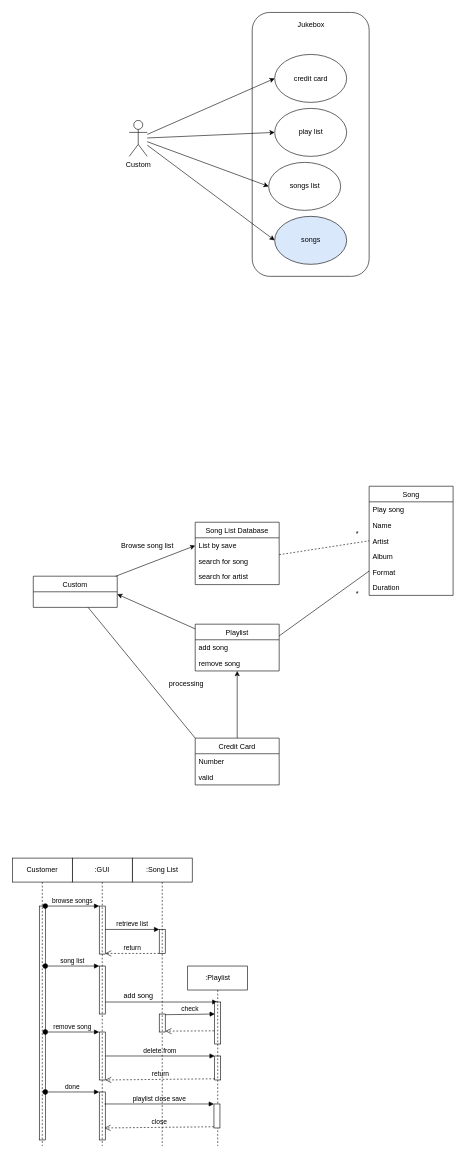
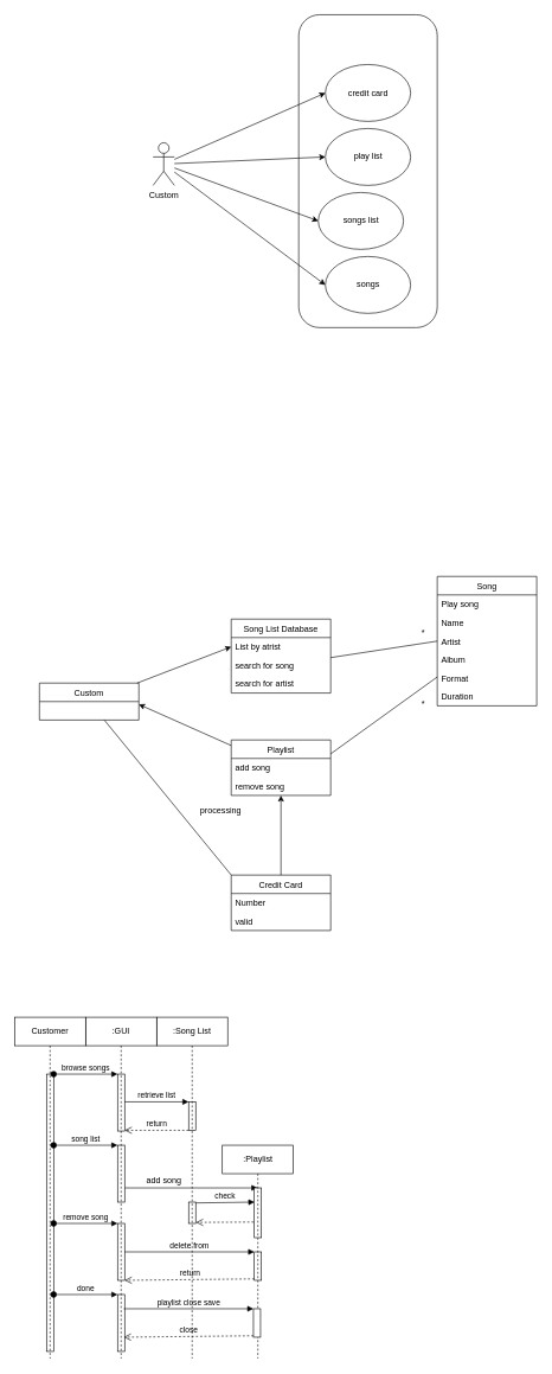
  <mxCell id="0" />
  <mxCell id="1" parent="0" />
  <mxCell id="2" value="" style="rounded=1;whiteSpace=wrap;html=1;" vertex="1" parent="1"><mxGeometry x="420" y="20" width="195" height="440" as="geometry" /></mxCell>
- <mxCell id="3" value="Jukebox" style="text;html=1;align=center;verticalAlign=middle;resizable=0;points=[];autosize=1;" vertex="1" parent="1"><mxGeometry x="487.5" y="30" width="60" height="20" as="geometry" /></mxCell>
  <mxCell id="4" value="credit card" style="ellipse;whiteSpace=wrap;html=1;" vertex="1" parent="1"><mxGeometry x="457.5" y="90" width="120" height="80" as="geometry" /></mxCell>
  <mxCell id="5" value="play list" style="ellipse;whiteSpace=wrap;html=1;" vertex="1" parent="1"><mxGeometry x="457.5" y="180" width="120" height="80" as="geometry" /></mxCell>
  <mxCell id="6" value="songs list" style="ellipse;whiteSpace=wrap;html=1;" vertex="1" parent="1"><mxGeometry x="447.5" y="270" width="120" height="80" as="geometry" /></mxCell>
  <mxCell id="7" style="rounded=0;orthogonalLoop=1;jettySize=auto;html=1;entryX=0;entryY=0.5;entryDx=0;entryDy=0;" edge="1" parent="1" source="11" target="4"><mxGeometry relative="1" as="geometry" /></mxCell>
  <mxCell id="8" style="edgeStyle=none;rounded=0;orthogonalLoop=1;jettySize=auto;html=1;entryX=0;entryY=0.5;entryDx=0;entryDy=0;" edge="1" parent="1" source="11" target="5"><mxGeometry relative="1" as="geometry" /></mxCell>
  <mxCell id="9" style="edgeStyle=none;rounded=0;orthogonalLoop=1;jettySize=auto;html=1;entryX=0;entryY=0.5;entryDx=0;entryDy=0;" edge="1" parent="1" source="11" target="6"><mxGeometry relative="1" as="geometry" /></mxCell>
  <mxCell id="10" style="edgeStyle=none;rounded=0;orthogonalLoop=1;jettySize=auto;html=1;entryX=0;entryY=0.5;entryDx=0;entryDy=0;" edge="1" parent="1" source="11" target="23"><mxGeometry relative="1" as="geometry" /></mxCell>
  <mxCell id="11" value="Custom" style="shape=umlActor;verticalLabelPosition=bottom;verticalAlign=top;html=1;outlineConnect=0;" vertex="1" parent="1"><mxGeometry x="215" y="200" width="30" height="60" as="geometry" /></mxCell>
  <mxCell id="12" value="Song List Database" style="swimlane;fontStyle=0;childLayout=stackLayout;horizontal=1;startSize=26;fillColor=none;horizontalStack=0;resizeParent=1;resizeParentMax=0;resizeLast=0;collapsible=1;marginBottom=0;" vertex="1" parent="1"><mxGeometry x="325" y="870" width="140" height="104" as="geometry" /></mxCell>
- <mxCell id="13" value="List by save" style="text;strokeColor=none;fillColor=none;align=left;verticalAlign=top;spacingLeft=4;spacingRight=4;overflow=hidden;rotatable=0;points=[[0,0.5],[1,0.5]];portConstraint=eastwest;" vertex="1" parent="12"><mxGeometry y="26" width="140" height="26" as="geometry" /></mxCell>
+ <mxCell id="13" value="List by atrist" style="text;strokeColor=none;fillColor=none;align=left;verticalAlign=top;spacingLeft=4;spacingRight=4;overflow=hidden;rotatable=0;points=[[0,0.5],[1,0.5]];portConstraint=eastwest;" vertex="1" parent="12"><mxGeometry y="26" width="140" height="26" as="geometry" /></mxCell>
  <mxCell id="14" value="search for song" style="text;strokeColor=none;fillColor=none;align=left;verticalAlign=top;spacingLeft=4;spacingRight=4;overflow=hidden;rotatable=0;points=[[0,0.5],[1,0.5]];portConstraint=eastwest;" vertex="1" parent="12"><mxGeometry y="52" width="140" height="26" as="geometry" /></mxCell>
  <mxCell id="15" value="search for artist" style="text;strokeColor=none;fillColor=none;align=left;verticalAlign=top;spacingLeft=4;spacingRight=4;overflow=hidden;rotatable=0;points=[[0,0.5],[1,0.5]];portConstraint=eastwest;" vertex="1" parent="12"><mxGeometry y="78" width="140" height="26" as="geometry" /></mxCell>
  <mxCell id="16" style="edgeStyle=none;rounded=0;orthogonalLoop=1;jettySize=auto;html=1;" edge="1" parent="1" source="17"><mxGeometry relative="1" as="geometry"><mxPoint x="195" y="990" as="targetPoint" /></mxGeometry></mxCell>
  <mxCell id="17" value="Playlist" style="swimlane;fontStyle=0;childLayout=stackLayout;horizontal=1;startSize=26;fillColor=none;horizontalStack=0;resizeParent=1;resizeParentMax=0;resizeLast=0;collapsible=1;marginBottom=0;" vertex="1" parent="1"><mxGeometry x="325" y="1040" width="140" height="78" as="geometry" /></mxCell>
  <mxCell id="18" value="add song" style="text;strokeColor=none;fillColor=none;align=left;verticalAlign=top;spacingLeft=4;spacingRight=4;overflow=hidden;rotatable=0;points=[[0,0.5],[1,0.5]];portConstraint=eastwest;" vertex="1" parent="17"><mxGeometry y="26" width="140" height="26" as="geometry" /></mxCell>
  <mxCell id="19" value="remove song" style="text;strokeColor=none;fillColor=none;align=left;verticalAlign=top;spacingLeft=4;spacingRight=4;overflow=hidden;rotatable=0;points=[[0,0.5],[1,0.5]];portConstraint=eastwest;" vertex="1" parent="17"><mxGeometry y="52" width="140" height="26" as="geometry" /></mxCell>
  <mxCell id="20" style="edgeStyle=none;rounded=0;orthogonalLoop=1;jettySize=auto;html=1;entryX=0;entryY=0.5;entryDx=0;entryDy=0;" edge="1" parent="1" source="22" target="13"><mxGeometry relative="1" as="geometry" /></mxCell>
  <mxCell id="21" style="edgeStyle=none;rounded=0;orthogonalLoop=1;jettySize=auto;html=1;entryX=0;entryY=0;entryDx=0;entryDy=0;startArrow=none;startFill=0;endArrow=none;endFill=0;" edge="1" parent="1" source="22" target="38"><mxGeometry relative="1" as="geometry" /></mxCell>
  <mxCell id="22" value="Custom" style="swimlane;fontStyle=0;childLayout=stackLayout;horizontal=1;startSize=26;fillColor=none;horizontalStack=0;resizeParent=1;resizeParentMax=0;resizeLast=0;collapsible=1;marginBottom=0;" vertex="1" parent="1"><mxGeometry x="55" y="960" width="140" height="52" as="geometry" /></mxCell>
- <mxCell id="23" value="songs" style="ellipse;whiteSpace=wrap;html=1;fillColor=#dae8fc;" vertex="1" parent="1"><mxGeometry x="457.5" y="360" width="120" height="80" as="geometry" /></mxCell>
+ <mxCell id="23" value="songs" style="ellipse;whiteSpace=wrap;html=1;" vertex="1" parent="1"><mxGeometry x="457.5" y="360" width="120" height="80" as="geometry" /></mxCell>
  <mxCell id="24" style="edgeStyle=none;rounded=0;orthogonalLoop=1;jettySize=auto;html=1;entryX=1;entryY=0.25;entryDx=0;entryDy=0;startArrow=none;startFill=0;endArrow=none;endFill=0;" edge="1" parent="1" source="25" target="17"><mxGeometry relative="1" as="geometry" /></mxCell>
  <mxCell id="25" value="Song" style="swimlane;fontStyle=0;childLayout=stackLayout;horizontal=1;startSize=26;fillColor=none;horizontalStack=0;resizeParent=1;resizeParentMax=0;resizeLast=0;collapsible=1;marginBottom=0;" vertex="1" parent="1"><mxGeometry x="615" y="810" width="140" height="182" as="geometry" /></mxCell>
  <mxCell id="26" value="Play song" style="text;strokeColor=none;fillColor=none;align=left;verticalAlign=top;spacingLeft=4;spacingRight=4;overflow=hidden;rotatable=0;points=[[0,0.5],[1,0.5]];portConstraint=eastwest;" vertex="1" parent="25"><mxGeometry y="26" width="140" height="26" as="geometry" /></mxCell>
  <mxCell id="27" value="Name" style="text;strokeColor=none;fillColor=none;align=left;verticalAlign=top;spacingLeft=4;spacingRight=4;overflow=hidden;rotatable=0;points=[[0,0.5],[1,0.5]];portConstraint=eastwest;" vertex="1" parent="25"><mxGeometry y="52" width="140" height="26" as="geometry" /></mxCell>
  <mxCell id="28" value="Artist" style="text;strokeColor=none;fillColor=none;align=left;verticalAlign=top;spacingLeft=4;spacingRight=4;overflow=hidden;rotatable=0;points=[[0,0.5],[1,0.5]];portConstraint=eastwest;" vertex="1" parent="25"><mxGeometry y="78" width="140" height="26" as="geometry" /></mxCell>
  <mxCell id="29" value="Album" style="text;strokeColor=none;fillColor=none;align=left;verticalAlign=top;spacingLeft=4;spacingRight=4;overflow=hidden;rotatable=0;points=[[0,0.5],[1,0.5]];portConstraint=eastwest;" vertex="1" parent="25"><mxGeometry y="104" width="140" height="26" as="geometry" /></mxCell>
  <mxCell id="30" value="Format" style="text;strokeColor=none;fillColor=none;align=left;verticalAlign=top;spacingLeft=4;spacingRight=4;overflow=hidden;rotatable=0;points=[[0,0.5],[1,0.5]];portConstraint=eastwest;" vertex="1" parent="25"><mxGeometry y="130" width="140" height="26" as="geometry" /></mxCell>
  <mxCell id="31" value="Duration" style="text;strokeColor=none;fillColor=none;align=left;verticalAlign=top;spacingLeft=4;spacingRight=4;overflow=hidden;rotatable=0;points=[[0,0.5],[1,0.5]];portConstraint=eastwest;" vertex="1" parent="25"><mxGeometry y="156" width="140" height="26" as="geometry" /></mxCell>
- <mxCell id="32" style="edgeStyle=none;rounded=0;orthogonalLoop=1;jettySize=auto;html=1;entryX=0;entryY=0.5;entryDx=0;entryDy=0;startArrow=none;startFill=0;endArrow=none;endFill=0;dashed=1;" edge="1" parent="1" source="14" target="28"><mxGeometry relative="1" as="geometry" /></mxCell>
+ <mxCell id="32" style="edgeStyle=none;rounded=0;orthogonalLoop=1;jettySize=auto;html=1;entryX=0;entryY=0.5;entryDx=0;entryDy=0;startArrow=none;startFill=0;endArrow=none;endFill=0;" edge="1" parent="1" source="14" target="28"><mxGeometry relative="1" as="geometry" /></mxCell>
  <mxCell id="33" style="edgeStyle=none;rounded=0;orthogonalLoop=1;jettySize=auto;html=1;entryX=0.5;entryY=1;entryDx=0;entryDy=0;entryPerimeter=0;exitX=0.5;exitY=0;exitDx=0;exitDy=0;" edge="1" parent="1" source="38" target="19"><mxGeometry relative="1" as="geometry" /></mxCell>
  <mxCell id="34" value="*" style="text;html=1;align=center;verticalAlign=middle;resizable=0;points=[];autosize=1;" vertex="1" parent="1"><mxGeometry x="585" y="880" width="20" height="20" as="geometry" /></mxCell>
  <mxCell id="35" value="*" style="text;html=1;align=center;verticalAlign=middle;resizable=0;points=[];autosize=1;" vertex="1" parent="1"><mxGeometry x="585" y="980" width="20" height="20" as="geometry" /></mxCell>
- <mxCell id="36" value="Browse song list" style="text;html=1;align=center;verticalAlign=middle;resizable=0;points=[];autosize=1;" vertex="1" parent="1"><mxGeometry x="195" y="900" width="100" height="20" as="geometry" /></mxCell>
  <mxCell id="37" value="processing" style="text;html=1;align=center;verticalAlign=middle;resizable=0;points=[];autosize=1;" vertex="1" parent="1"><mxGeometry x="275" y="1130" width="70" height="20" as="geometry" /></mxCell>
  <mxCell id="38" value="Credit Card" style="swimlane;fontStyle=0;childLayout=stackLayout;horizontal=1;startSize=26;fillColor=none;horizontalStack=0;resizeParent=1;resizeParentMax=0;resizeLast=0;collapsible=1;marginBottom=0;" vertex="1" parent="1"><mxGeometry x="325" y="1230" width="140" height="78" as="geometry" /></mxCell>
  <mxCell id="39" value="Number" style="text;strokeColor=none;fillColor=none;align=left;verticalAlign=top;spacingLeft=4;spacingRight=4;overflow=hidden;rotatable=0;points=[[0,0.5],[1,0.5]];portConstraint=eastwest;" vertex="1" parent="38"><mxGeometry y="26" width="140" height="26" as="geometry" /></mxCell>
  <mxCell id="40" value="valid" style="text;strokeColor=none;fillColor=none;align=left;verticalAlign=top;spacingLeft=4;spacingRight=4;overflow=hidden;rotatable=0;points=[[0,0.5],[1,0.5]];portConstraint=eastwest;" vertex="1" parent="38"><mxGeometry y="52" width="140" height="26" as="geometry" /></mxCell>
  <mxCell id="41" value="" style="html=1;points=[];perimeter=orthogonalPerimeter;" vertex="1" parent="1"><mxGeometry x="65" y="1510" width="10" height="390" as="geometry" /></mxCell>
  <mxCell id="42" value="" style="html=1;points=[];perimeter=orthogonalPerimeter;" vertex="1" parent="1"><mxGeometry x="165" y="1510" width="10" height="80" as="geometry" /></mxCell>
  <mxCell id="43" value="browse songs" style="html=1;verticalAlign=bottom;startArrow=oval;endArrow=block;startSize=8;" edge="1" target="42" parent="1"><mxGeometry relative="1" as="geometry"><mxPoint x="75" y="1510" as="sourcePoint" /></mxGeometry></mxCell>
  <mxCell id="44" style="edgeStyle=none;rounded=0;orthogonalLoop=1;jettySize=auto;html=1;startArrow=none;startFill=0;endArrow=block;endFill=1;" edge="1" parent="1" source="45" target="61"><mxGeometry relative="1" as="geometry"><mxPoint x="305" y="1630" as="targetPoint" /><Array as="points"><mxPoint x="265" y="1670" /></Array></mxGeometry></mxCell>
  <mxCell id="45" value="" style="html=1;points=[];perimeter=orthogonalPerimeter;" vertex="1" parent="1"><mxGeometry x="165" y="1610" width="10" height="80" as="geometry" /></mxCell>
  <mxCell id="46" value="song list" style="html=1;verticalAlign=bottom;startArrow=oval;endArrow=block;startSize=8;" edge="1" target="45" parent="1"><mxGeometry relative="1" as="geometry"><mxPoint x="75" y="1610" as="sourcePoint" /></mxGeometry></mxCell>
  <mxCell id="47" value="" style="html=1;points=[];perimeter=orthogonalPerimeter;" vertex="1" parent="1"><mxGeometry x="165" y="1720" width="10" height="80" as="geometry" /></mxCell>
  <mxCell id="48" value="remove song" style="html=1;verticalAlign=bottom;startArrow=oval;endArrow=block;startSize=8;" edge="1" target="47" parent="1"><mxGeometry relative="1" as="geometry"><mxPoint x="75" y="1720" as="sourcePoint" /></mxGeometry></mxCell>
  <mxCell id="49" value="" style="html=1;points=[];perimeter=orthogonalPerimeter;" vertex="1" parent="1"><mxGeometry x="165" y="1820" width="10" height="80" as="geometry" /></mxCell>
  <mxCell id="50" value="done" style="html=1;verticalAlign=bottom;startArrow=oval;endArrow=block;startSize=8;" edge="1" target="49" parent="1"><mxGeometry relative="1" as="geometry"><mxPoint x="75" y="1820" as="sourcePoint" /></mxGeometry></mxCell>
  <mxCell id="51" value="" style="html=1;points=[];perimeter=orthogonalPerimeter;" vertex="1" parent="1"><mxGeometry x="265" y="1549" width="10" height="40" as="geometry" /></mxCell>
  <mxCell id="52" value="retrieve list" style="html=1;verticalAlign=bottom;endArrow=block;entryX=0;entryY=0;" edge="1" target="51" parent="1"><mxGeometry relative="1" as="geometry"><mxPoint x="175" y="1549" as="sourcePoint" /></mxGeometry></mxCell>
  <mxCell id="53" value="return" style="html=1;verticalAlign=bottom;endArrow=open;dashed=1;endSize=8;" edge="1" source="51" parent="1"><mxGeometry relative="1" as="geometry"><mxPoint x="175" y="1589" as="targetPoint" /></mxGeometry></mxCell>
  <mxCell id="54" value="" style="html=1;points=[];perimeter=orthogonalPerimeter;" vertex="1" parent="1"><mxGeometry x="357.5" y="1760" width="10" height="40" as="geometry" /></mxCell>
  <mxCell id="55" value="delete from" style="html=1;verticalAlign=bottom;endArrow=block;entryX=0;entryY=0;" edge="1" target="54" parent="1" source="47"><mxGeometry relative="1" as="geometry"><mxPoint x="265" y="1760" as="sourcePoint" /></mxGeometry></mxCell>
  <mxCell id="56" value="return" style="html=1;verticalAlign=bottom;endArrow=open;dashed=1;endSize=8;exitX=0;exitY=0.95;entryX=1;entryY=1;entryDx=0;entryDy=0;entryPerimeter=0;" edge="1" source="54" parent="1" target="47"><mxGeometry relative="1" as="geometry"><mxPoint x="265" y="1798" as="targetPoint" /></mxGeometry></mxCell>
  <mxCell id="57" value="" style="html=1;points=[];perimeter=orthogonalPerimeter;" vertex="1" parent="1"><mxGeometry x="357.5" y="1670" width="10" height="70" as="geometry" /></mxCell>
  <mxCell id="58" value="check" style="html=1;verticalAlign=bottom;endArrow=block;entryX=0.021;entryY=0.286;entryDx=0;entryDy=0;entryPerimeter=0;exitX=0.871;exitY=0.038;exitDx=0;exitDy=0;exitPerimeter=0;" edge="1" target="57" parent="1" source="60"><mxGeometry relative="1" as="geometry"><mxPoint x="287.5" y="1690" as="sourcePoint" /></mxGeometry></mxCell>
  <mxCell id="59" value="" style="html=1;verticalAlign=bottom;endArrow=open;dashed=1;endSize=8;exitX=-0.093;exitY=0.686;exitDx=0;exitDy=0;exitPerimeter=0;entryX=1.043;entryY=0.952;entryDx=0;entryDy=0;entryPerimeter=0;" edge="1" source="57" parent="1" target="60"><mxGeometry relative="1" as="geometry"><mxPoint x="287.5" y="1719" as="targetPoint" /></mxGeometry></mxCell>
  <mxCell id="60" value="" style="html=1;points=[];perimeter=orthogonalPerimeter;" vertex="1" parent="1"><mxGeometry x="265" y="1690" width="10" height="30" as="geometry" /></mxCell>
  <mxCell id="61" value=":Playlist" style="shape=umlLifeline;perimeter=lifelinePerimeter;whiteSpace=wrap;html=1;container=1;collapsible=0;recursiveResize=0;outlineConnect=0;" vertex="1" parent="1"><mxGeometry x="312.5" y="1610" width="100" height="300" as="geometry" /></mxCell>
  <mxCell id="62" value="" style="html=1;points=[];perimeter=orthogonalPerimeter;" vertex="1" parent="61"><mxGeometry x="43.75" y="230" width="10" height="40" as="geometry" /></mxCell>
  <mxCell id="63" value="playlist close save" style="html=1;verticalAlign=bottom;endArrow=block;entryX=0;entryY=0;" edge="1" parent="61" target="62"><mxGeometry relative="1" as="geometry"><mxPoint x="-138.75" y="230" as="sourcePoint" /></mxGeometry></mxCell>
  <mxCell id="64" value="close" style="html=1;verticalAlign=bottom;endArrow=open;dashed=1;endSize=8;exitX=0;exitY=0.95;entryX=1;entryY=1;entryDx=0;entryDy=0;entryPerimeter=0;" edge="1" parent="61" source="62"><mxGeometry relative="1" as="geometry"><mxPoint x="-138.75" y="270" as="targetPoint" /></mxGeometry></mxCell>
  <mxCell id="65" value="add song" style="text;html=1;align=center;verticalAlign=middle;resizable=0;points=[];autosize=1;" vertex="1" parent="1"><mxGeometry x="200" y="1650" width="60" height="20" as="geometry" /></mxCell>
  <mxCell id="66" value=":Song List" style="shape=umlLifeline;perimeter=lifelinePerimeter;whiteSpace=wrap;html=1;container=1;collapsible=0;recursiveResize=0;outlineConnect=0;" vertex="1" parent="1"><mxGeometry x="220" y="1430" width="100" height="480" as="geometry" /></mxCell>
  <mxCell id="67" value=":GUI" style="shape=umlLifeline;perimeter=lifelinePerimeter;whiteSpace=wrap;html=1;container=1;collapsible=0;recursiveResize=0;outlineConnect=0;" vertex="1" parent="1"><mxGeometry x="120" y="1430" width="100" height="480" as="geometry" /></mxCell>
  <mxCell id="68" value="Customer" style="shape=umlLifeline;perimeter=lifelinePerimeter;whiteSpace=wrap;html=1;container=1;collapsible=0;recursiveResize=0;outlineConnect=0;" vertex="1" parent="1"><mxGeometry x="20" y="1430" width="100" height="480" as="geometry" /></mxCell>
